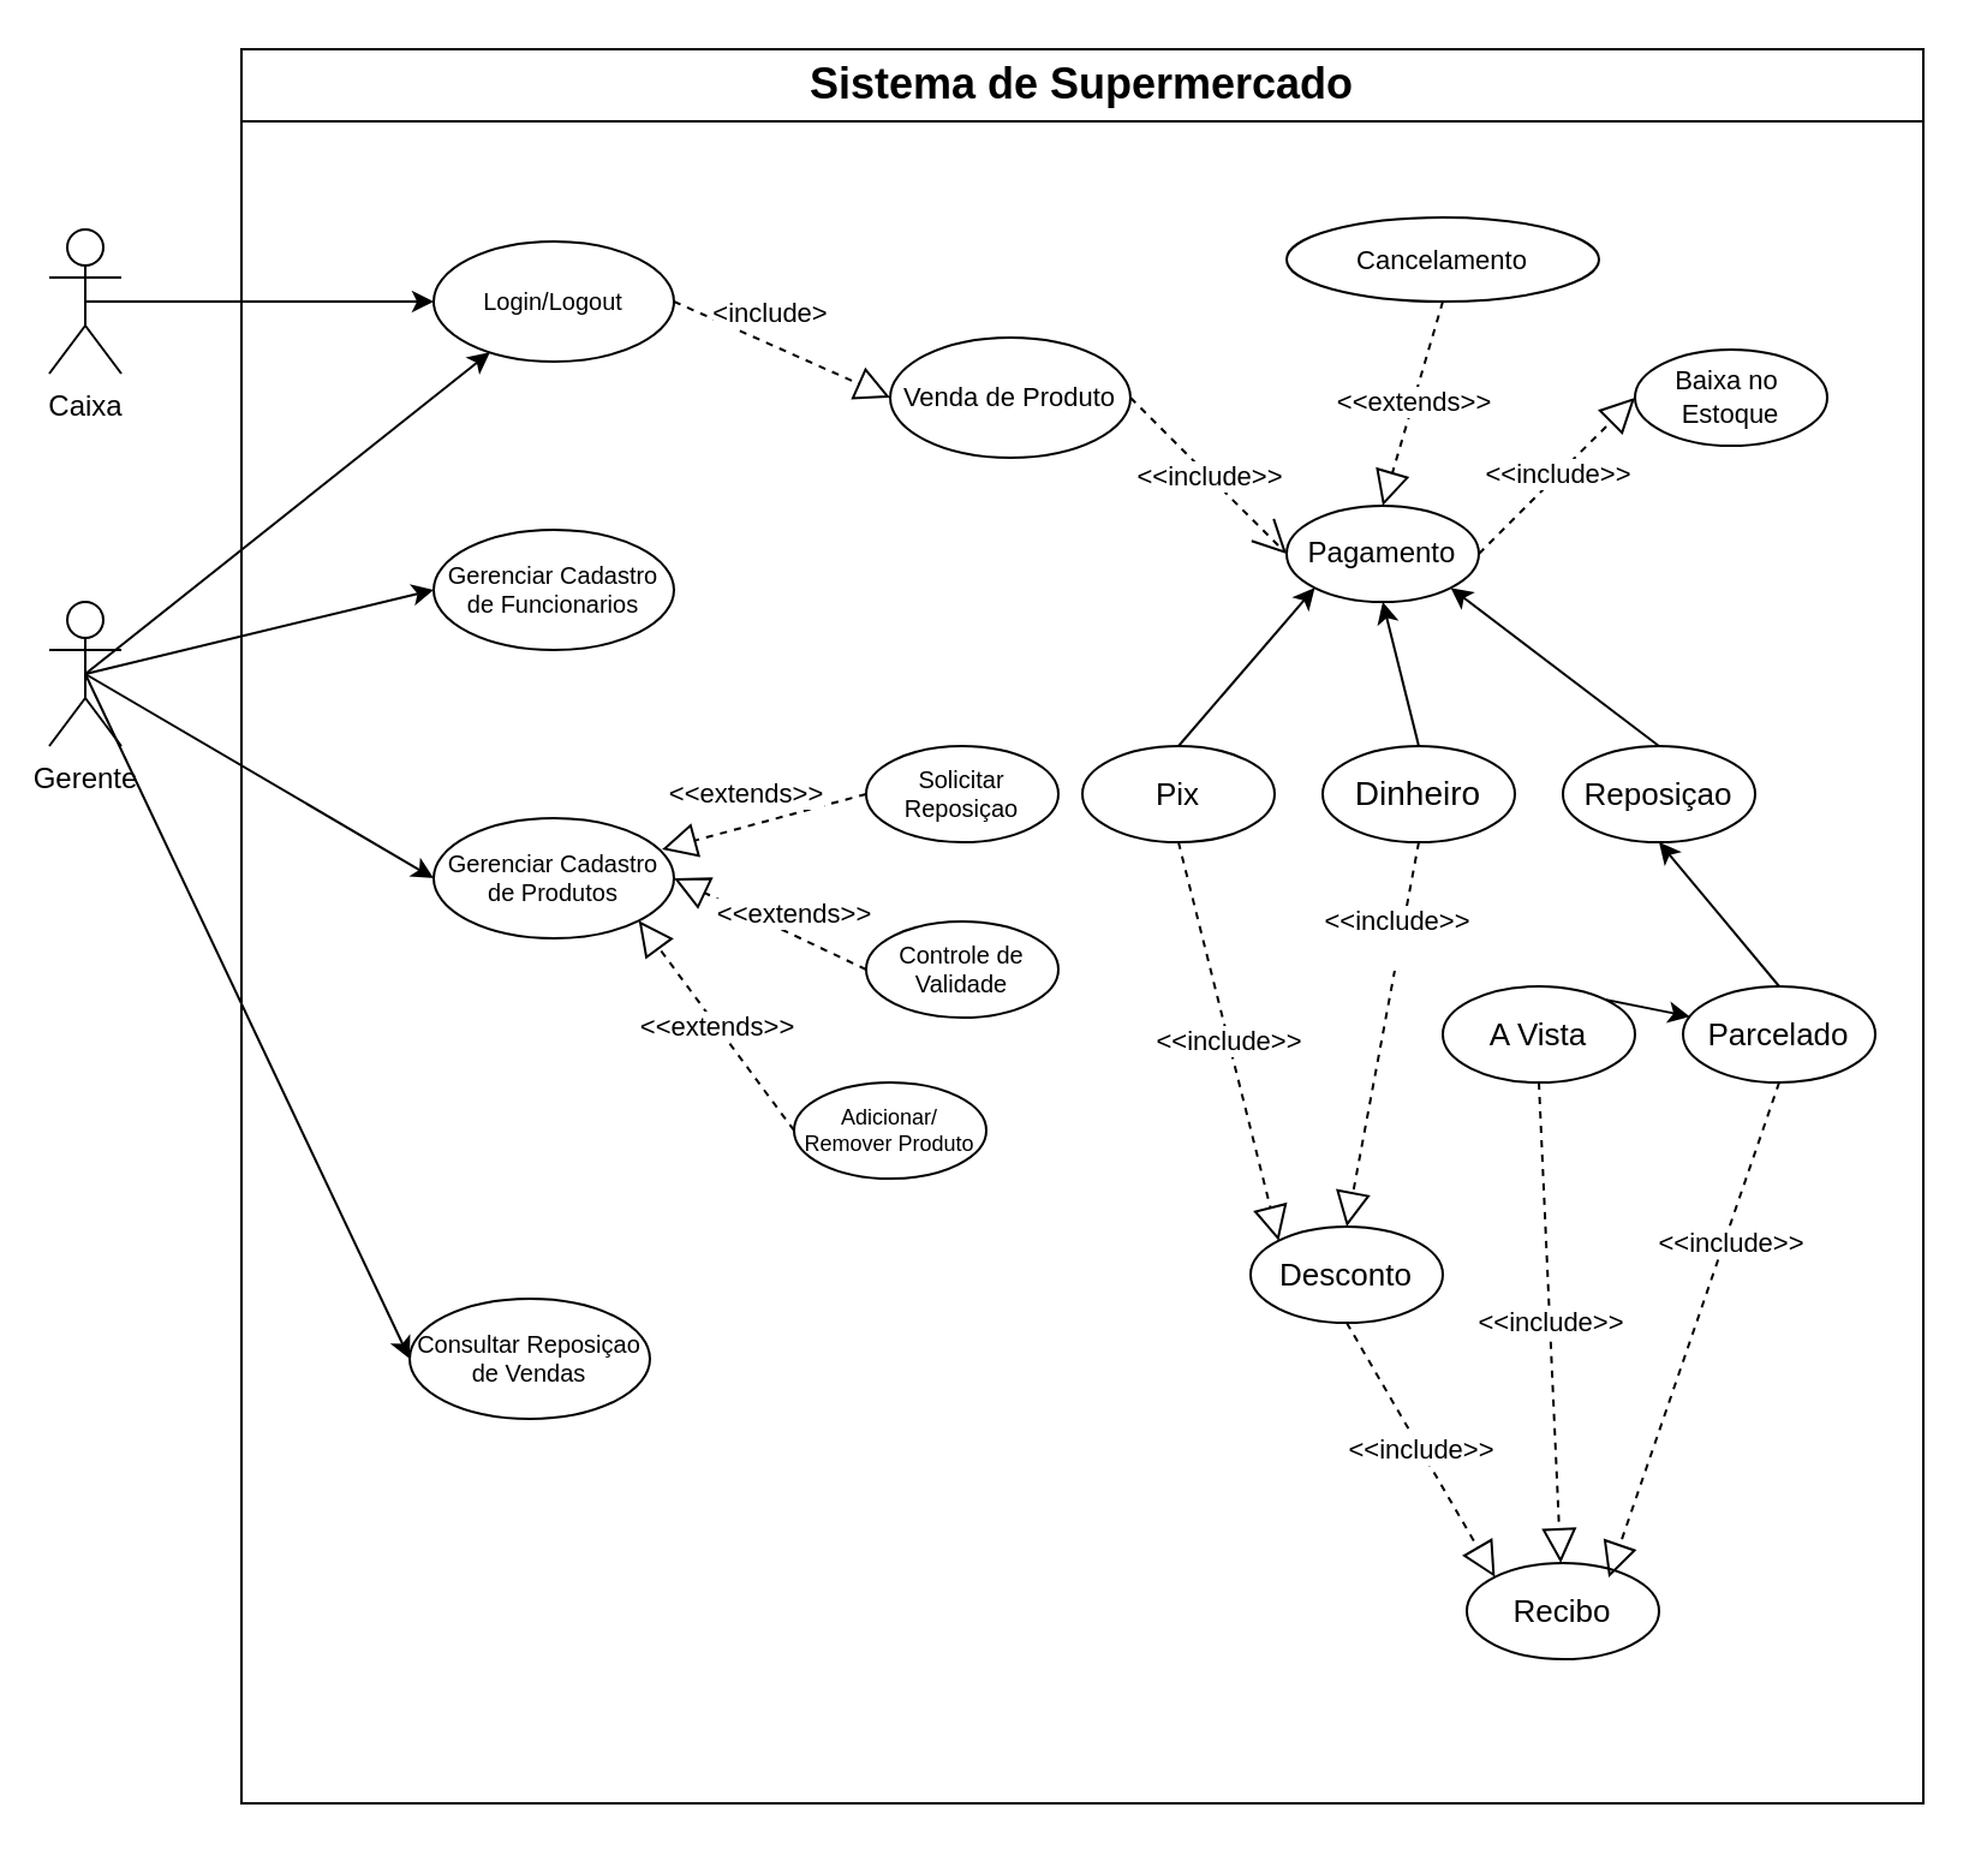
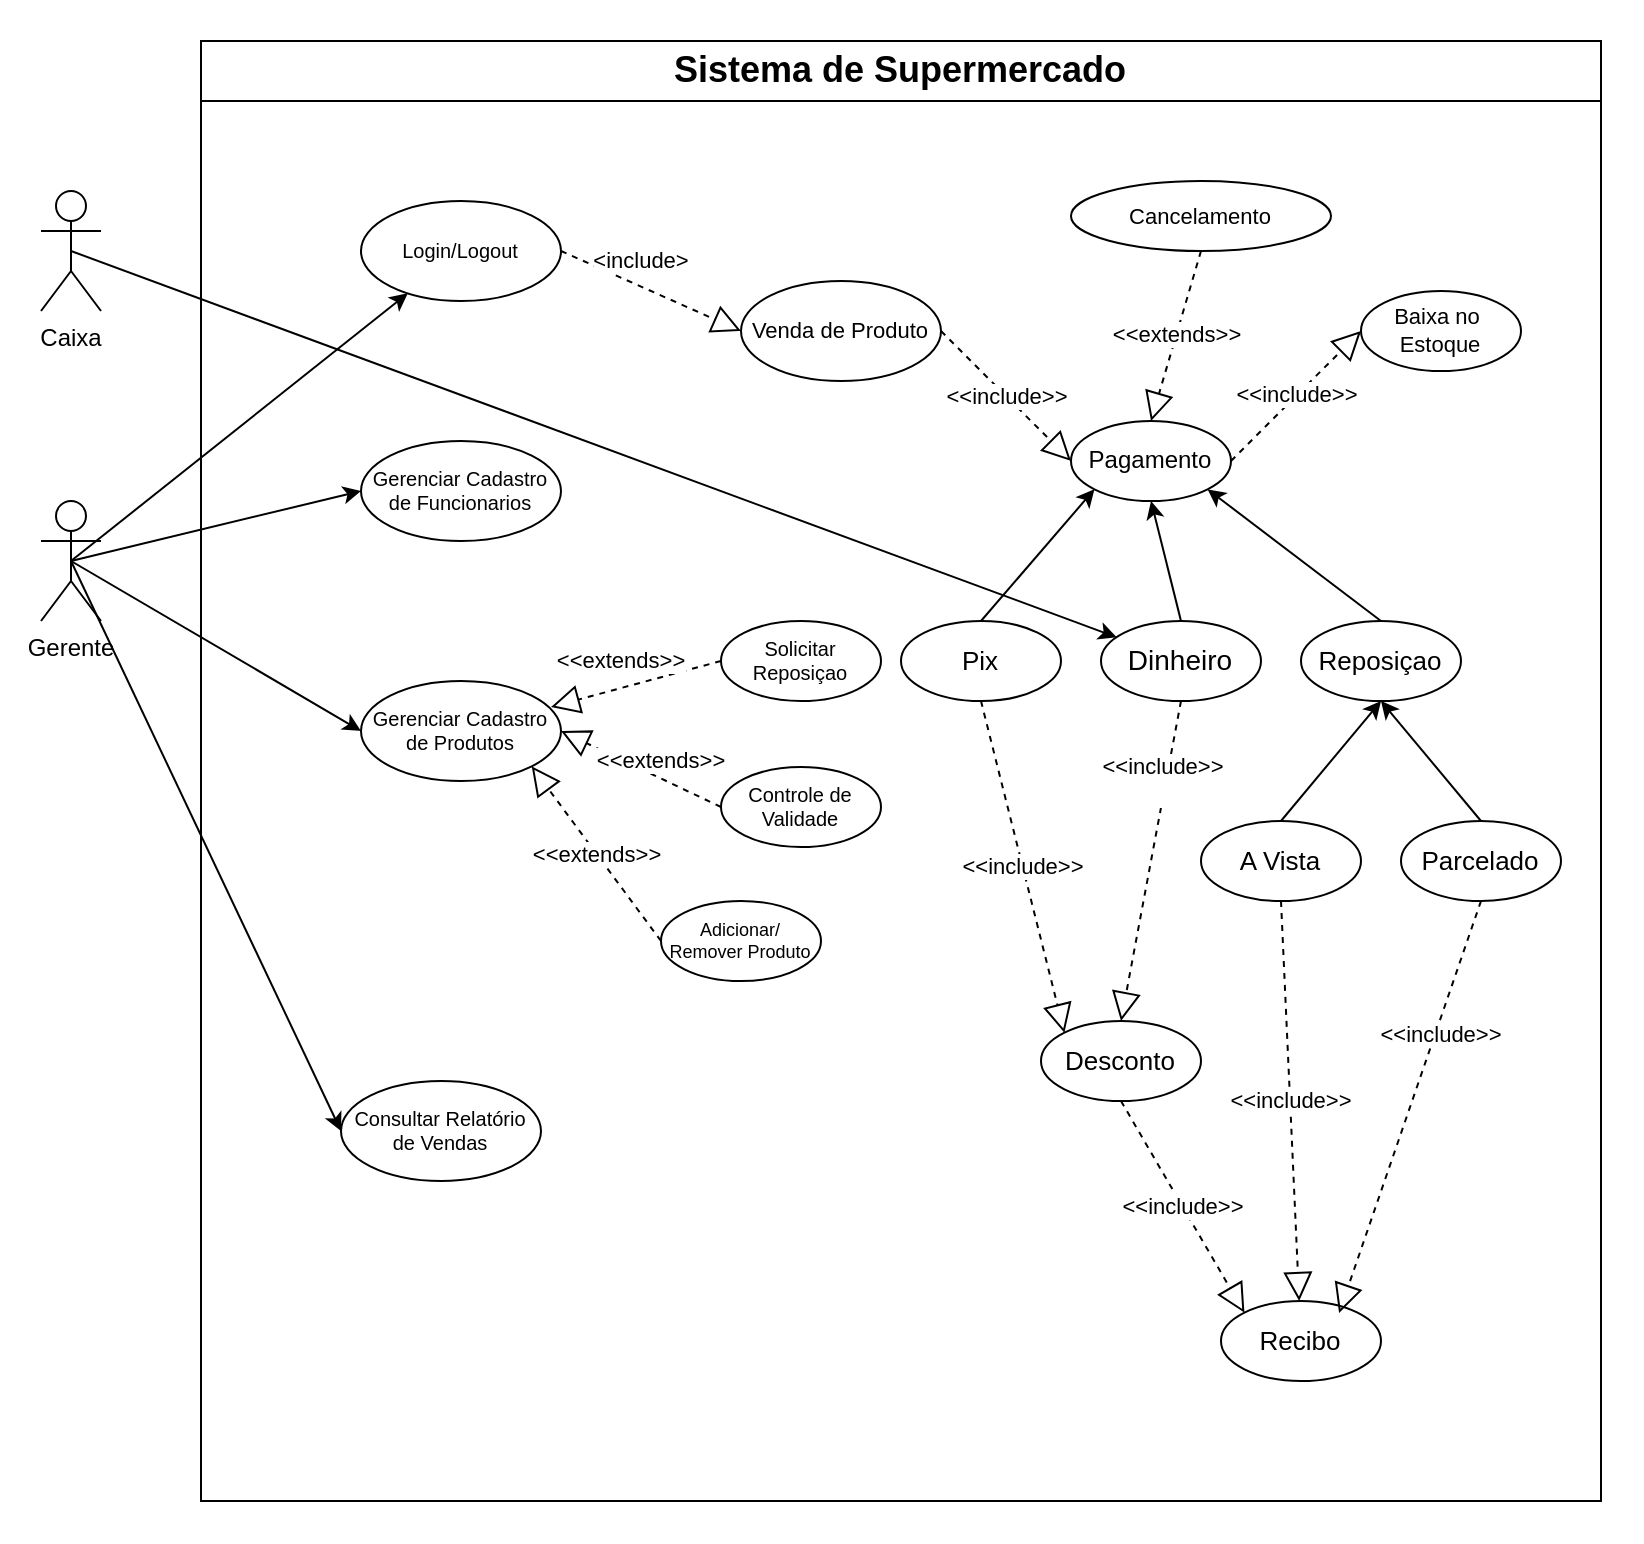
  <mxCell id="0" />
  <mxCell id="1" parent="0" />
  <mxCell id="2" value="&lt;h4 style=&quot;margin-top: 0px; padding-bottom: 0px; margin-bottom: 0px;&quot;&gt;&lt;br&gt;&lt;/h4&gt;" style="rounded=0;whiteSpace=wrap;html=1;gradientColor=none;fillColor=none;align=left;" vertex="1" parent="1"><mxGeometry x="100" y="20" width="700" height="730" as="geometry" /></mxCell>
- <mxCell id="3" style="rounded=0;orthogonalLoop=1;jettySize=auto;html=1;exitX=0.5;exitY=0.5;exitDx=0;exitDy=0;exitPerimeter=0;entryX=0;entryY=0.5;entryDx=0;entryDy=0;" edge="1" parent="1" source="4" target="11"><mxGeometry relative="1" as="geometry" /></mxCell>
+ <mxCell id="3" style="rounded=0;orthogonalLoop=1;jettySize=auto;html=1;exitX=0.5;exitY=0.5;exitDx=0;exitDy=0;exitPerimeter=0;" edge="1" parent="1" source="4" target="19"><mxGeometry relative="1" as="geometry" /></mxCell>
  <mxCell id="4" value="Caixa&lt;div&gt;&lt;br&gt;&lt;/div&gt;" style="shape=umlActor;verticalLabelPosition=bottom;verticalAlign=top;html=1;" vertex="1" parent="1"><mxGeometry x="20" y="95" width="30" height="60" as="geometry" /></mxCell>
  <mxCell id="5" style="rounded=0;orthogonalLoop=1;jettySize=auto;html=1;exitX=0.5;exitY=0.5;exitDx=0;exitDy=0;exitPerimeter=0;" edge="1" parent="1" source="9" target="11"><mxGeometry relative="1" as="geometry" /></mxCell>
  <mxCell id="6" style="rounded=0;orthogonalLoop=1;jettySize=auto;html=1;exitX=0.5;exitY=0.5;exitDx=0;exitDy=0;exitPerimeter=0;entryX=0;entryY=0.5;entryDx=0;entryDy=0;" edge="1" parent="1" source="9" target="13"><mxGeometry relative="1" as="geometry" /></mxCell>
  <mxCell id="7" style="rounded=0;orthogonalLoop=1;jettySize=auto;html=1;exitX=0.5;exitY=0.5;exitDx=0;exitDy=0;exitPerimeter=0;entryX=0;entryY=0.5;entryDx=0;entryDy=0;" edge="1" parent="1" source="9" target="12"><mxGeometry relative="1" as="geometry" /></mxCell>
  <mxCell id="8" style="rounded=0;orthogonalLoop=1;jettySize=auto;html=1;exitX=0.5;exitY=0.5;exitDx=0;exitDy=0;exitPerimeter=0;entryX=0;entryY=0.5;entryDx=0;entryDy=0;" edge="1" parent="1" source="9" target="14"><mxGeometry relative="1" as="geometry" /></mxCell>
  <mxCell id="9" value="Gerente" style="shape=umlActor;verticalLabelPosition=bottom;verticalAlign=top;html=1;" vertex="1" parent="1"><mxGeometry x="20" y="250" width="30" height="60" as="geometry" /></mxCell>
  <mxCell id="10" value="&lt;font style=&quot;font-size: 18px;&quot;&gt;Sistema de Supermercado&lt;/font&gt;" style="text;html=1;align=center;verticalAlign=middle;whiteSpace=wrap;rounded=0;fontStyle=1;fontSize=13;strokeColor=default;" vertex="1" parent="1"><mxGeometry x="100" y="20" width="700" height="30" as="geometry" /></mxCell>
  <mxCell id="11" value="Login/Logout" style="ellipse;whiteSpace=wrap;html=1;fontSize=10;fontStyle=0" vertex="1" parent="1"><mxGeometry x="180" y="100" width="100" height="50" as="geometry" /></mxCell>
  <mxCell id="12" value="Gerenciar Cadastro de Produtos" style="ellipse;whiteSpace=wrap;html=1;fontSize=10;fontStyle=0" vertex="1" parent="1"><mxGeometry x="180" y="340" width="100" height="50" as="geometry" /></mxCell>
  <mxCell id="13" value="Gerenciar Cadastro de Funcionarios" style="ellipse;whiteSpace=wrap;html=1;fontSize=10;fontStyle=0" vertex="1" parent="1"><mxGeometry x="180" y="220" width="100" height="50" as="geometry" /></mxCell>
- <mxCell id="14" value="Consultar Reposiçao de Vendas" style="ellipse;whiteSpace=wrap;html=1;fontSize=10;fontStyle=0" vertex="1" parent="1"><mxGeometry x="170" y="540" width="100" height="50" as="geometry" /></mxCell>
+ <mxCell id="14" value="Consultar Relatório de Vendas" style="ellipse;whiteSpace=wrap;html=1;fontSize=10;fontStyle=0" vertex="1" parent="1"><mxGeometry x="170" y="540" width="100" height="50" as="geometry" /></mxCell>
  <mxCell id="15" value="Venda de Produto" style="ellipse;whiteSpace=wrap;html=1;fontSize=11;fontStyle=0" vertex="1" parent="1"><mxGeometry x="370" y="140" width="100" height="50" as="geometry" /></mxCell>
  <mxCell id="16" value="Pagamento" style="ellipse;whiteSpace=wrap;html=1;fontSize=12;fontStyle=0" vertex="1" parent="1"><mxGeometry x="535" y="210" width="80" height="40" as="geometry" /></mxCell>
  <mxCell id="17" value="Cancelamento" style="ellipse;whiteSpace=wrap;html=1;fontSize=11;fontStyle=0" vertex="1" parent="1"><mxGeometry x="535" y="90" width="130" height="35" as="geometry" /></mxCell>
  <mxCell id="18" style="edgeStyle=none;rounded=0;orthogonalLoop=1;jettySize=auto;html=1;exitX=0.5;exitY=0;exitDx=0;exitDy=0;entryX=0.5;entryY=1;entryDx=0;entryDy=0;" edge="1" parent="1" source="19" target="16"><mxGeometry relative="1" as="geometry" /></mxCell>
  <mxCell id="19" value="Dinheiro" style="ellipse;whiteSpace=wrap;html=1;fontSize=14;fontStyle=0" vertex="1" parent="1"><mxGeometry x="550" y="310" width="80" height="40" as="geometry" /></mxCell>
  <mxCell id="20" style="edgeStyle=none;rounded=0;orthogonalLoop=1;jettySize=auto;html=1;exitX=0.5;exitY=0;exitDx=0;exitDy=0;entryX=1;entryY=1;entryDx=0;entryDy=0;" edge="1" parent="1" source="21" target="16"><mxGeometry relative="1" as="geometry" /></mxCell>
  <mxCell id="21" value="Reposiçao" style="ellipse;whiteSpace=wrap;html=1;fontSize=13;fontStyle=0" vertex="1" parent="1"><mxGeometry x="650" y="310" width="80" height="40" as="geometry" /></mxCell>
  <mxCell id="22" style="edgeStyle=none;rounded=0;orthogonalLoop=1;jettySize=auto;html=1;exitX=0.5;exitY=0;exitDx=0;exitDy=0;entryX=0;entryY=1;entryDx=0;entryDy=0;" edge="1" parent="1" source="23" target="16"><mxGeometry relative="1" as="geometry" /></mxCell>
  <mxCell id="23" value="Pix" style="ellipse;whiteSpace=wrap;html=1;fontSize=13;fontStyle=0" vertex="1" parent="1"><mxGeometry x="450" y="310" width="80" height="40" as="geometry" /></mxCell>
- <mxCell id="24" style="edgeStyle=none;rounded=0;orthogonalLoop=1;jettySize=auto;html=1;exitX=0.5;exitY=0;exitDx=0;exitDy=0;" edge="1" parent="1" source="25" target="27"><mxGeometry relative="1" as="geometry" /></mxCell>
+ <mxCell id="24" style="edgeStyle=none;rounded=0;orthogonalLoop=1;jettySize=auto;html=1;exitX=0.5;exitY=0;exitDx=0;exitDy=0;entryX=0.5;entryY=1;entryDx=0;entryDy=0;" edge="1" parent="1" source="25" target="21"><mxGeometry relative="1" as="geometry" /></mxCell>
  <mxCell id="25" value="A Vista" style="ellipse;whiteSpace=wrap;html=1;fontSize=13;fontStyle=0" vertex="1" parent="1"><mxGeometry x="600" y="410" width="80" height="40" as="geometry" /></mxCell>
  <mxCell id="26" style="edgeStyle=none;rounded=0;orthogonalLoop=1;jettySize=auto;html=1;exitX=0.5;exitY=0;exitDx=0;exitDy=0;" edge="1" parent="1" source="27"><mxGeometry relative="1" as="geometry"><mxPoint x="690" y="350" as="targetPoint" /></mxGeometry></mxCell>
  <mxCell id="27" value="Parcelado" style="ellipse;whiteSpace=wrap;html=1;fontSize=13;fontStyle=0" vertex="1" parent="1"><mxGeometry x="700" y="410" width="80" height="40" as="geometry" /></mxCell>
  <mxCell id="28" value="Baixa no&amp;nbsp;&lt;div&gt;Estoque&lt;/div&gt;" style="ellipse;whiteSpace=wrap;html=1;fontSize=11;fontStyle=0" vertex="1" parent="1"><mxGeometry x="680" y="145" width="80" height="40" as="geometry" /></mxCell>
  <mxCell id="29" value="Desconto" style="ellipse;whiteSpace=wrap;html=1;fontSize=13;fontStyle=0" vertex="1" parent="1"><mxGeometry x="520" y="510" width="80" height="40" as="geometry" /></mxCell>
  <mxCell id="30" value="Recibo" style="ellipse;whiteSpace=wrap;html=1;fontSize=13;fontStyle=0" vertex="1" parent="1"><mxGeometry x="610" y="650" width="80" height="40" as="geometry" /></mxCell>
  <mxCell id="31" value="Controle de Validade" style="ellipse;whiteSpace=wrap;html=1;fontSize=10;fontStyle=0" vertex="1" parent="1"><mxGeometry x="360" y="383" width="80" height="40" as="geometry" /></mxCell>
  <mxCell id="32" value="Solicitar Reposiçao" style="ellipse;whiteSpace=wrap;html=1;fontSize=10;fontStyle=0" vertex="1" parent="1"><mxGeometry x="360" y="310" width="80" height="40" as="geometry" /></mxCell>
  <mxCell id="33" value="Adicionar/ Remover Produto" style="ellipse;whiteSpace=wrap;html=1;fontSize=9;fontStyle=0" vertex="1" parent="1"><mxGeometry x="330" y="450" width="80" height="40" as="geometry" /></mxCell>
- <mxCell id="34" value="&amp;lt;&amp;lt;include&amp;gt;&amp;gt;" style="endArrow=open;dashed=1;endFill=0;endSize=12;html=1;rounded=0;exitX=1;exitY=0.5;exitDx=0;exitDy=0;entryX=0;entryY=0.5;entryDx=0;entryDy=0;" edge="1" parent="1" source="15" target="16"><mxGeometry width="160" relative="1" as="geometry"><mxPoint x="630" y="390" as="sourcePoint" /><mxPoint x="790" y="390" as="targetPoint" /></mxGeometry></mxCell>
+ <mxCell id="34" value="&amp;lt;&amp;lt;include&amp;gt;&amp;gt;" style="endArrow=block;dashed=1;endFill=0;endSize=12;html=1;rounded=0;exitX=1;exitY=0.5;exitDx=0;exitDy=0;entryX=0;entryY=0.5;entryDx=0;entryDy=0;" edge="1" parent="1" source="15" target="16"><mxGeometry width="160" relative="1" as="geometry"><mxPoint x="630" y="390" as="sourcePoint" /><mxPoint x="790" y="390" as="targetPoint" /></mxGeometry></mxCell>
  <mxCell id="35" value="&amp;lt;include&amp;gt;" style="endArrow=block;dashed=1;endFill=0;endSize=12;html=1;rounded=0;exitX=1;exitY=0.5;exitDx=0;exitDy=0;entryX=0;entryY=0.5;entryDx=0;entryDy=0;" edge="1" parent="1" source="11" target="15"><mxGeometry x="-0.216" y="12" width="160" relative="1" as="geometry"><mxPoint x="530" y="210" as="sourcePoint" /><mxPoint x="625" y="285" as="targetPoint" /><mxPoint x="-1" as="offset" /></mxGeometry></mxCell>
  <mxCell id="36" value="&amp;lt;&amp;lt;extends&amp;gt;&amp;gt;" style="endArrow=block;dashed=1;endFill=0;endSize=12;html=1;rounded=0;exitX=0.5;exitY=1;exitDx=0;exitDy=0;entryX=0.5;entryY=0;entryDx=0;entryDy=0;" edge="1" parent="1" source="17" target="16"><mxGeometry width="160" relative="1" as="geometry"><mxPoint x="530" y="260" as="sourcePoint" /><mxPoint x="625" y="335" as="targetPoint" /></mxGeometry></mxCell>
  <mxCell id="37" value="&amp;lt;&amp;lt;include&amp;gt;&amp;gt;" style="endArrow=block;dashed=1;endFill=0;endSize=12;html=1;rounded=0;exitX=1;exitY=0.5;exitDx=0;exitDy=0;entryX=0;entryY=0.5;entryDx=0;entryDy=0;" edge="1" parent="1" source="16" target="28"><mxGeometry width="160" relative="1" as="geometry"><mxPoint x="670" y="270" as="sourcePoint" /><mxPoint x="765" y="345" as="targetPoint" /></mxGeometry></mxCell>
  <mxCell id="38" value="&amp;lt;&amp;lt;include&amp;gt;&amp;gt;&lt;div&gt;&lt;br&gt;&lt;/div&gt;" style="endArrow=block;dashed=1;endFill=0;endSize=12;html=1;rounded=0;exitX=0.5;exitY=1;exitDx=0;exitDy=0;entryX=0.5;entryY=0;entryDx=0;entryDy=0;" edge="1" parent="1" source="19" target="29"><mxGeometry x="-0.498" y="-1" width="160" relative="1" as="geometry"><mxPoint x="690" y="440" as="sourcePoint" /><mxPoint x="785" y="515" as="targetPoint" /><mxPoint as="offset" /></mxGeometry></mxCell>
  <mxCell id="39" value="&amp;lt;&amp;lt;include&amp;gt;&amp;gt;" style="endArrow=block;dashed=1;endFill=0;endSize=12;html=1;rounded=0;exitX=0.5;exitY=1;exitDx=0;exitDy=0;entryX=0;entryY=0;entryDx=0;entryDy=0;" edge="1" parent="1" source="23" target="29"><mxGeometry width="160" relative="1" as="geometry"><mxPoint x="520" y="410" as="sourcePoint" /><mxPoint x="615" y="485" as="targetPoint" /></mxGeometry></mxCell>
  <mxCell id="40" value="&amp;lt;&amp;lt;include&amp;gt;&amp;gt;" style="endArrow=block;dashed=1;endFill=0;endSize=12;html=1;rounded=0;exitX=0.5;exitY=1;exitDx=0;exitDy=0;" edge="1" parent="1" source="25" target="30"><mxGeometry width="160" relative="1" as="geometry"><mxPoint x="690" y="570" as="sourcePoint" /><mxPoint x="785" y="645" as="targetPoint" /></mxGeometry></mxCell>
  <mxCell id="41" value="&amp;lt;&amp;lt;include&amp;gt;&amp;gt;" style="endArrow=block;dashed=1;endFill=0;endSize=12;html=1;rounded=0;exitX=0.5;exitY=1;exitDx=0;exitDy=0;entryX=0;entryY=0;entryDx=0;entryDy=0;" edge="1" parent="1" source="29" target="30"><mxGeometry width="160" relative="1" as="geometry"><mxPoint x="590" y="610" as="sourcePoint" /><mxPoint x="685" y="685" as="targetPoint" /></mxGeometry></mxCell>
  <mxCell id="42" value="&amp;lt;&amp;lt;include&amp;gt;&amp;gt;" style="endArrow=block;dashed=1;endFill=0;endSize=12;html=1;rounded=0;exitX=0.5;exitY=1;exitDx=0;exitDy=0;entryX=0.738;entryY=0.15;entryDx=0;entryDy=0;entryPerimeter=0;" edge="1" parent="1" source="27" target="30"><mxGeometry x="-0.36" y="3" width="160" relative="1" as="geometry"><mxPoint x="770" y="610" as="sourcePoint" /><mxPoint x="865" y="685" as="targetPoint" /><mxPoint as="offset" /></mxGeometry></mxCell>
  <mxCell id="43" value="&amp;lt;&amp;lt;extends&amp;gt;&amp;gt;" style="endArrow=block;dashed=1;endFill=0;endSize=12;html=1;rounded=0;exitX=0;exitY=0.5;exitDx=0;exitDy=0;entryX=1;entryY=1;entryDx=0;entryDy=0;" edge="1" parent="1" source="33" target="12"><mxGeometry width="160" relative="1" as="geometry"><mxPoint x="350" y="550" as="sourcePoint" /><mxPoint x="402" y="716" as="targetPoint" /></mxGeometry></mxCell>
  <mxCell id="44" value="&amp;lt;&amp;lt;extends&amp;gt;&amp;gt;" style="endArrow=block;dashed=1;endFill=0;endSize=12;html=1;rounded=0;exitX=0;exitY=0.5;exitDx=0;exitDy=0;entryX=1;entryY=0.5;entryDx=0;entryDy=0;" edge="1" parent="1" source="31" target="12"><mxGeometry x="-0.165" y="-8" width="160" relative="1" as="geometry"><mxPoint x="410" y="420" as="sourcePoint" /><mxPoint x="462" y="586" as="targetPoint" /><mxPoint as="offset" /></mxGeometry></mxCell>
  <mxCell id="45" value="&amp;lt;&amp;lt;extends&amp;gt;&amp;gt;" style="endArrow=block;dashed=1;endFill=0;endSize=12;html=1;rounded=0;exitX=0;exitY=0.5;exitDx=0;exitDy=0;entryX=0.95;entryY=0.26;entryDx=0;entryDy=0;entryPerimeter=0;" edge="1" parent="1" source="32" target="12"><mxGeometry x="0.094" y="-13" width="160" relative="1" as="geometry"><mxPoint x="300" y="340" as="sourcePoint" /><mxPoint x="352" y="506" as="targetPoint" /><mxPoint as="offset" /></mxGeometry></mxCell>
